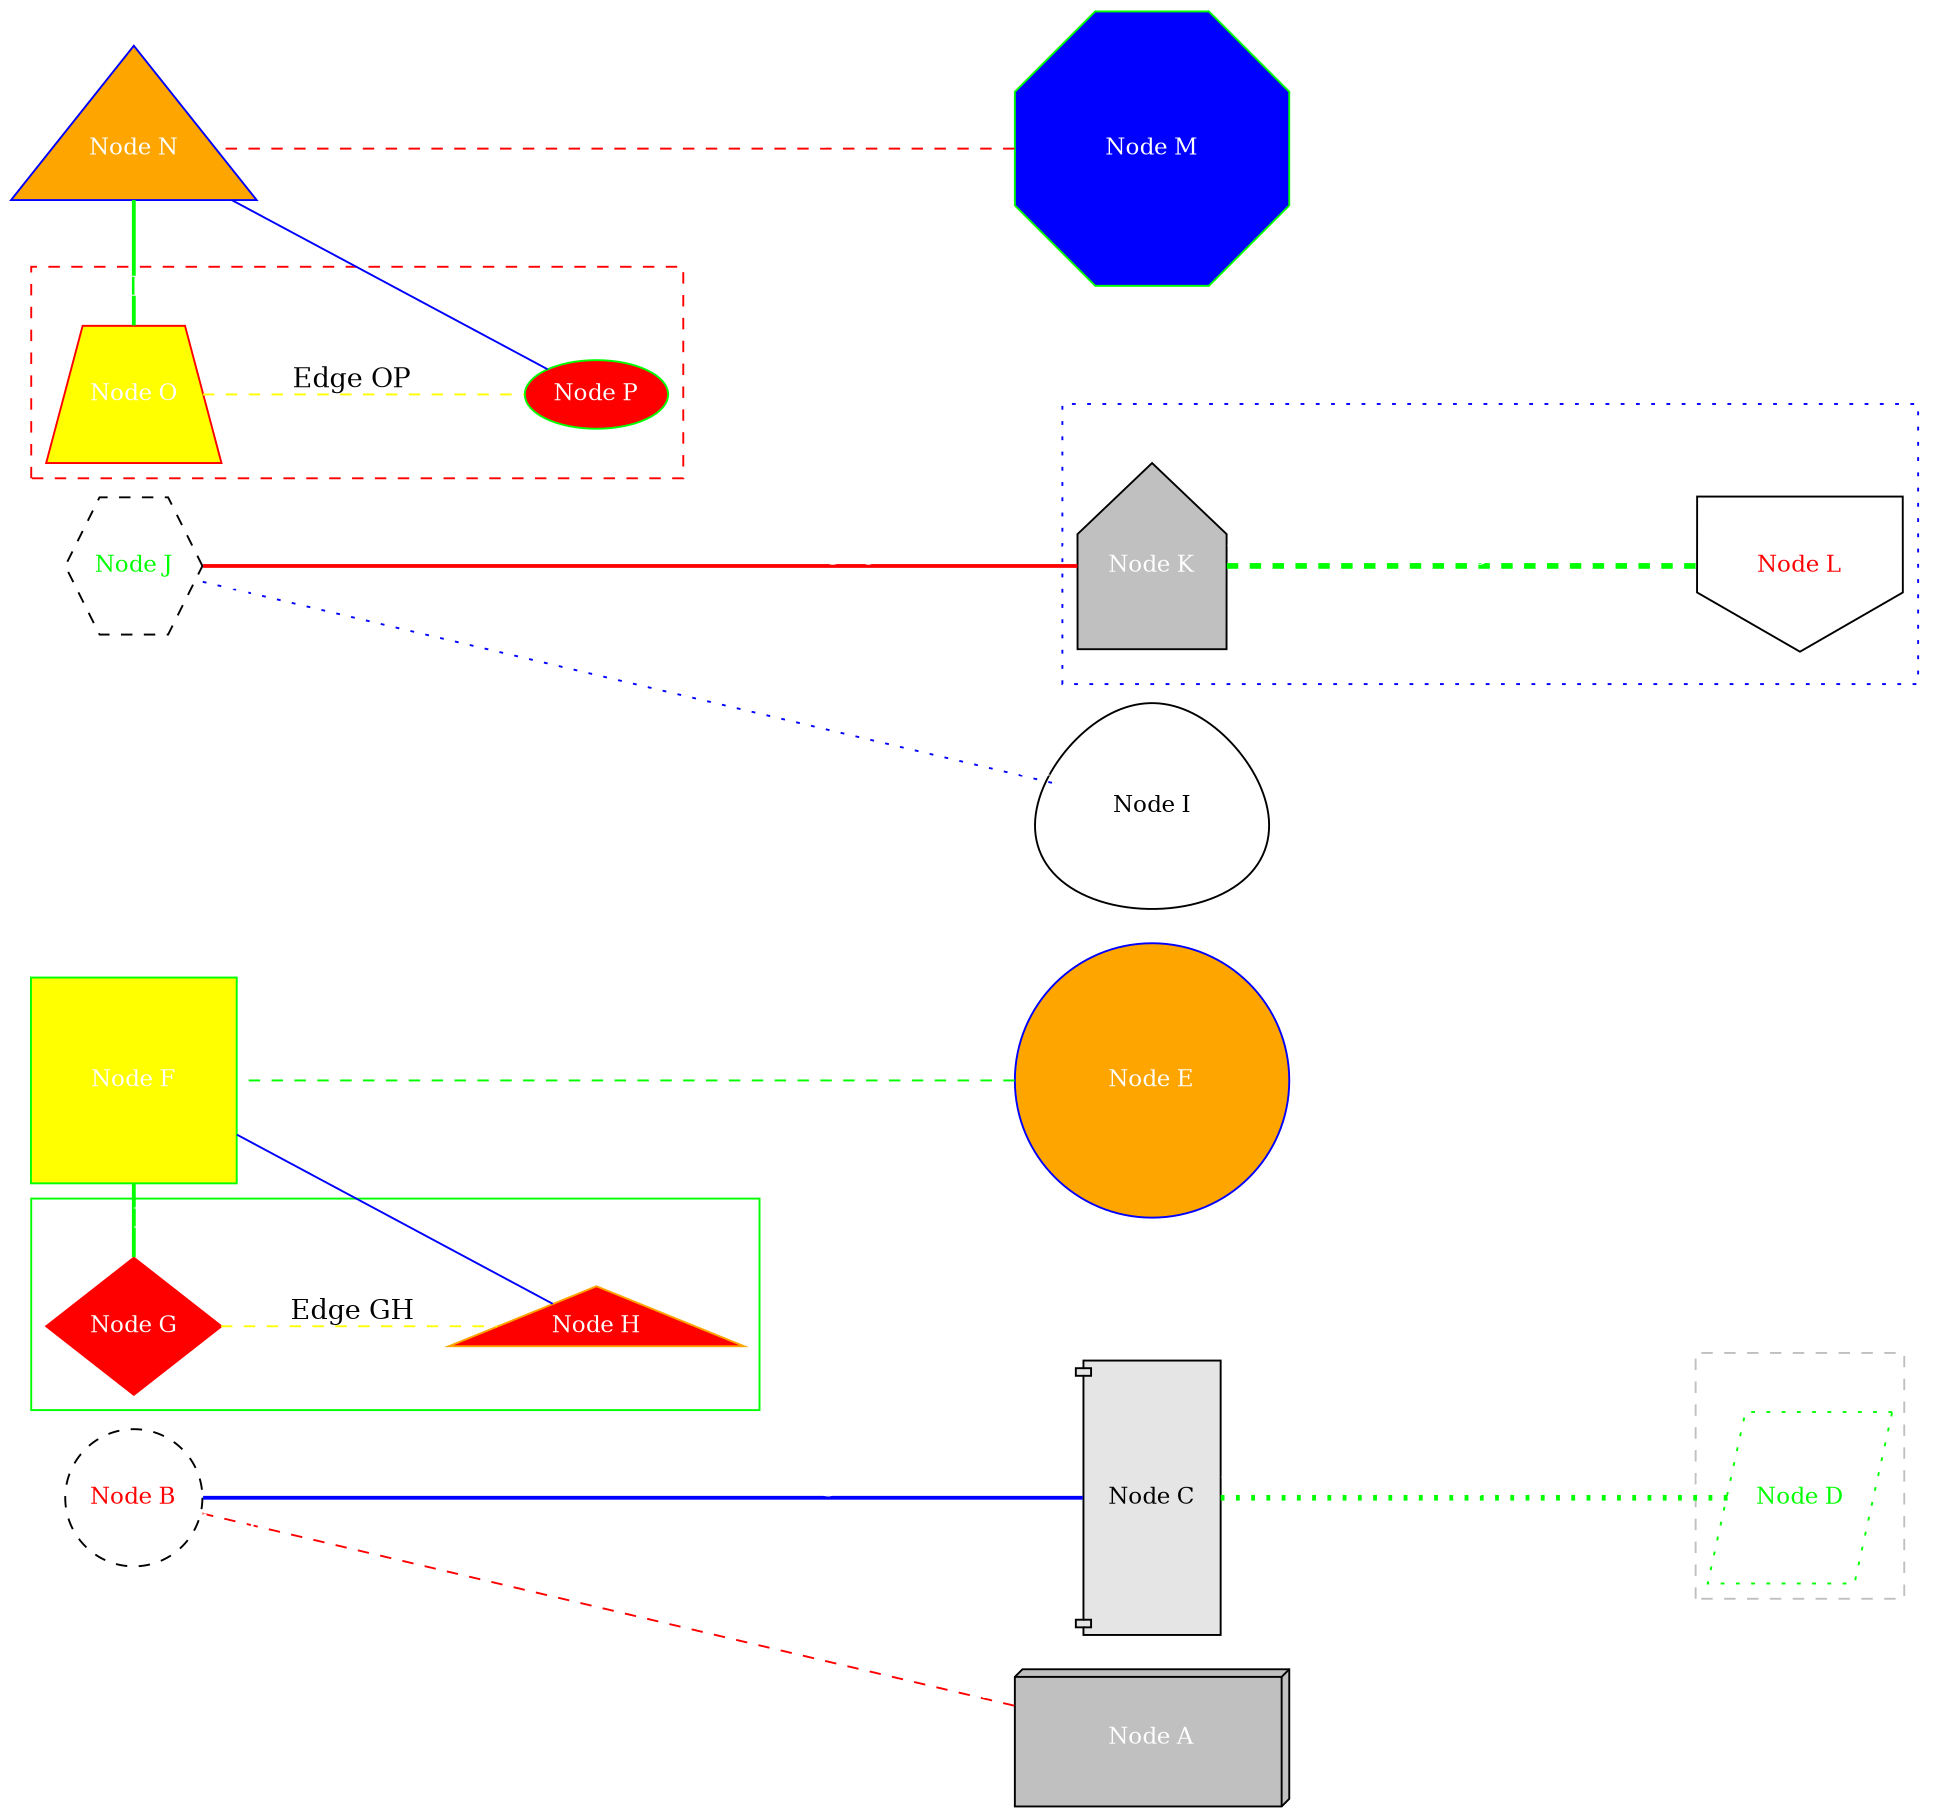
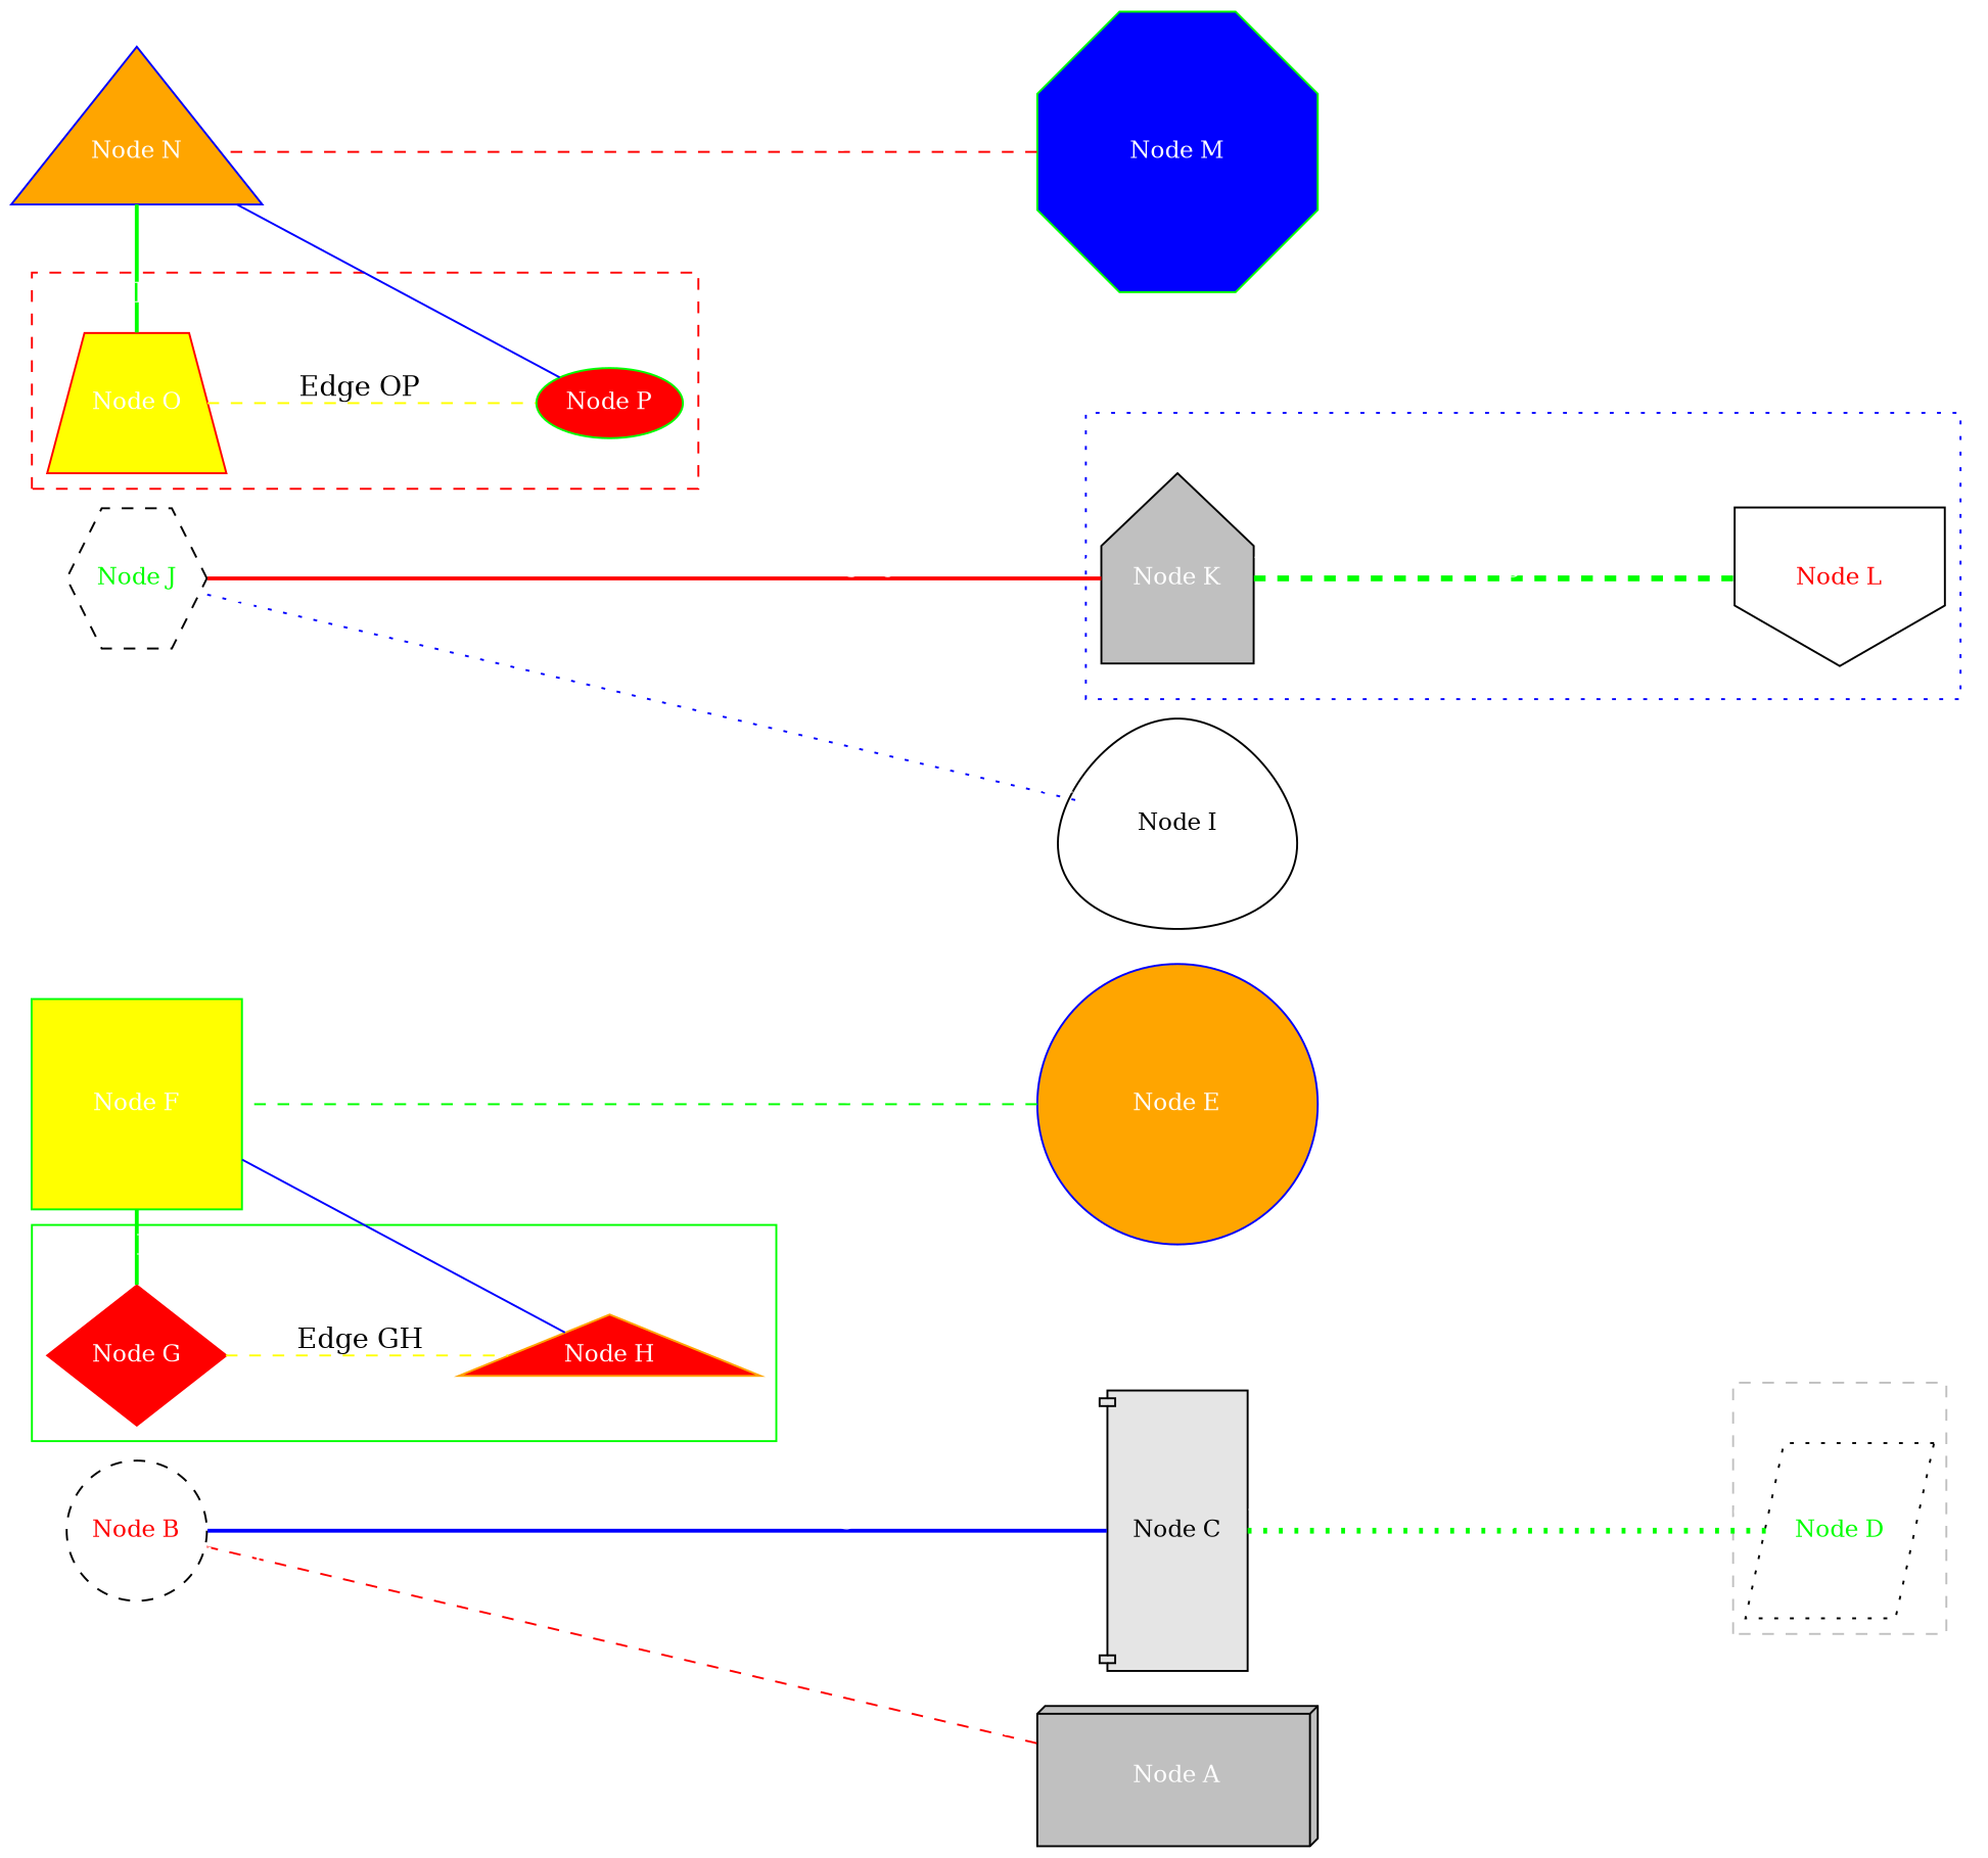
  digraph {
    rankdir=LR
    node [fillcolor=white fontcolor=white fontsize=12 shape=triangle style=filled]
    edge [color=green dir=none fontcolor=white style=dashed weight=3.5]
    n1 [fontcolor=red height=1.0 label="Node B" shape=ellipse style=dashed width=1.0]
    n2 [color=green fillcolor=yellow height=1.5 label="Node F" shape=box width=1.5]
    n3 [fontcolor=green height=1.0 label="Node J" shape=hexagon style=dashed width=1.0]
    n4 [color=blue fillcolor=orange height=1.5 label="Node N" width=1.5]
    n5 [fillcolor=gray height=1.0 label="Node A" shape=box3d width=2.0]
    n6 [fillcolor=gray90 fontcolor=black height=2.0 label="Node C" shape=component width=1.0]
    n7 [color=blue fillcolor=orange height=2 label="Node E" shape=circle width=2]
    n8 [fontcolor=black height=1.5 label="Node I" shape=egg width=1.5]
    n9 [color=green fillcolor=blue height=2 label="Node M" shape=octagon width=2]
-   n10 [fontcolor=green height=1.25 label="Node D" shape=parallelogram style=dotted width=1.25 color=green]
+   n10 [fontcolor=green height=1.25 label="Node D" shape=parallelogram style=dotted width=1.25]
    n11 [color=red fillcolor=red height=1 label="Node G" shape=diamond width=1]
    n12 [color=orange fillcolor=red height=0.5 label="Node H" width=0.5]
    n13 [fillcolor=gray height=1.5 label="Node K" shape=house width=1.0]
    n14 [fontcolor=red height=1.25 label="Node L" shape=invhouse style=solid width=1.5]
    n15 [color=red fillcolor=yellow height=1 label="Node O" shape=trapezium width=1]
    n16 [color=green fillcolor=red height=0.5 label="Node P" shape=oval width=0.5]
    subgraph sub_1 {
      rank=same
      n1
      n2
      n3
      n4
    }
    subgraph sub_2 {
      rank=same
      n5
      n6
      n7
      n8
      n9
    }
    subgraph cluster_3 {
      color=gray
      fontcolor=white
      label="Cluster 1"
      rank=same
      style=dashed
      n10
    }
    subgraph cluster_4 {
      color=green
      fontcolor=white
      label="Cluster 2"
      rank=same
      style=solid
      n11
      n12
    }
    subgraph cluster_5 {
      color=blue
      fontcolor=white
      label="Cluster 3"
      rank=same
      style=dotted
      n13
      n14
    }
    subgraph cluster_6 {
      color=red
      fontcolor=white
      label="Cluster 4"
      rank=same
      style=dashed
      n15
      n16
    }
    n1 -> n6 [arrowhead=vee arrowtail=box color=blue headlabel=head label="Edge BC" minlen=3 penwidth=2.0 style=solid taillabel=tail weight=2.5]
    n2 -> n11 [label="Edge FG" style=bold weight=0.5]
    n2 -> n12 [color=blue label="Edge FH" style=solid]
    n3 -> n13 [arrowhead=crow arrowtail=inv color=red headlabel=head label="Edge JK" minlen=3 penwidth=2.0 style=solid taillabel=tail weight=2.5]
    n4 -> n15 [label="Edge NO" style=bold weight=0.5]
    n4 -> n16 [color=blue label="Edge NP" style=solid]
    n5 -> n1 [arrowsize=1.5 color=red headlabel=head label="Edge AB" minlen=2 taillabel=tail weight=1.5]
    n6 -> n10 [arrowhead=diamond arrowtail=tee headlabel=head label="Edge CD" minlen=4 penwidth=3.0 style=dotted taillabel=tail]
    n7 -> n2 [label="Edge EF" weight=1.5]
    n8 -> n3 [arrowsize=1.5 color=blue headlabel=head label="Edge IJ" minlen=2 style=dotted taillabel=tail weight=1.5]
    n9 -> n4 [color=red label="Edge MN" weight=1.5]
    n11 -> n12 [color=yellow fontcolor=black label="Edge GH" weight=4.5]
    n13 -> n14 [arrowhead=none arrowtail=none headlabel=head label="Edge KL" minlen=4 penwidth=3.0 taillabel=tail]
    n15 -> n16 [color=yellow fontcolor=black label="Edge OP" weight=4.5]
  }
